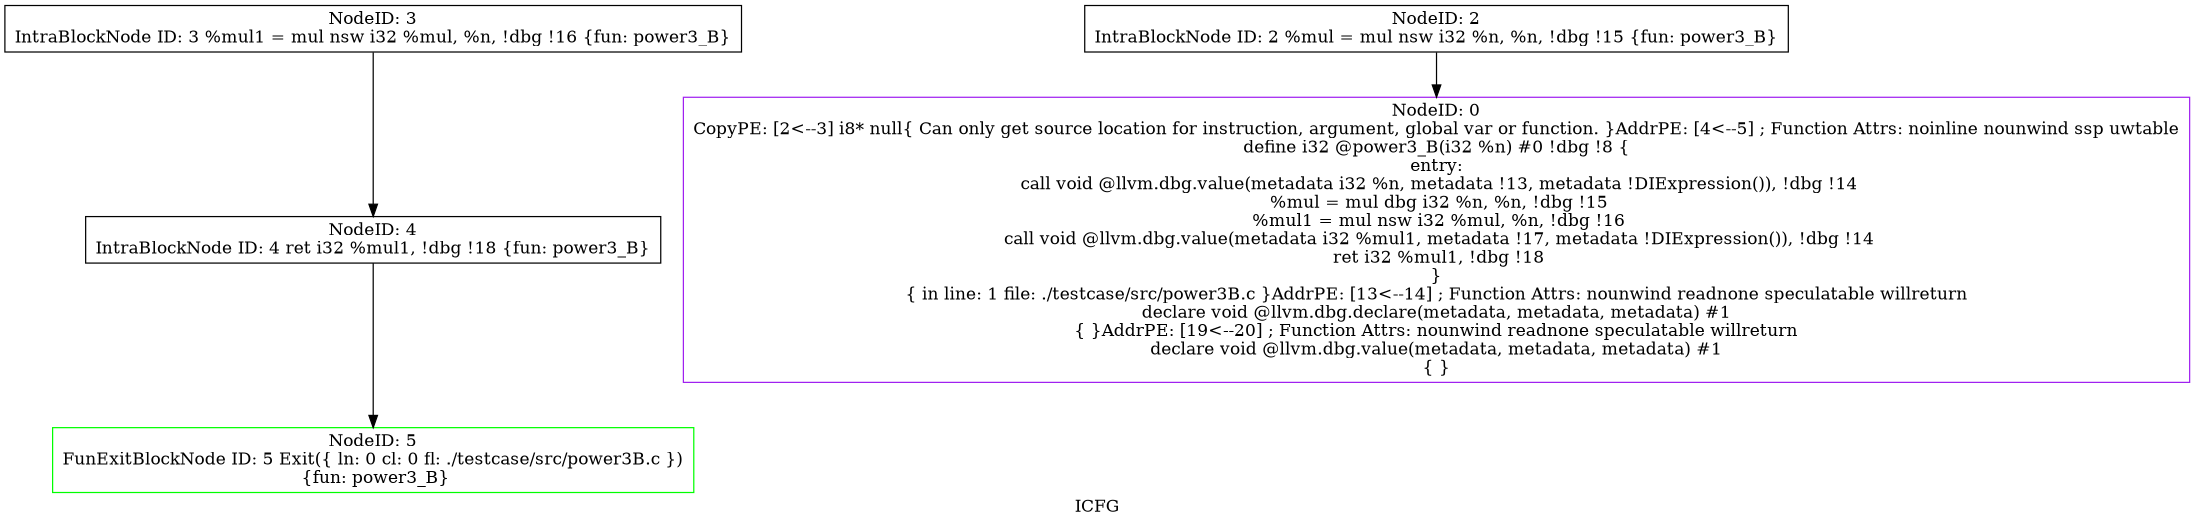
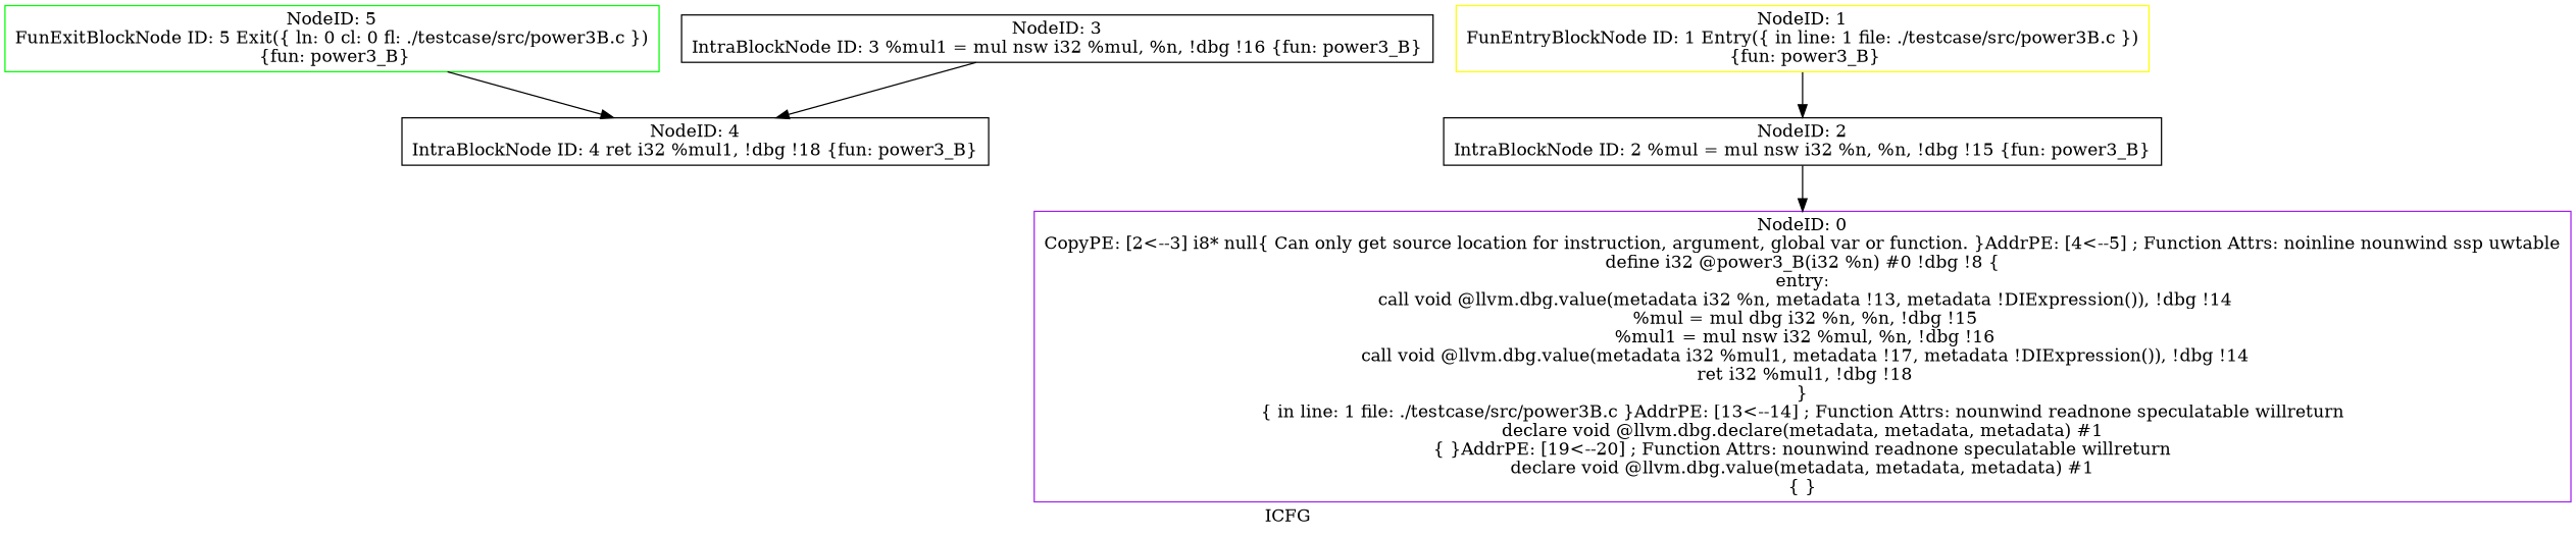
  digraph {
    label=ICFG
    node [color=black shape=record]
    edge [style=solid]
    n1 [color=green label="{NodeID: 5\nFunExitBlockNode ID: 5 Exit(\{ ln: 0  cl: 0  fl: ./testcase/src/power3B.c \})\n \{fun: power3_B\}}"]
    n2 [label="{NodeID: 4\nIntraBlockNode ID: 4   ret i32 %mul1, !dbg !18 \{fun: power3_B\}}"]
    n3 [label="{NodeID: 3\nIntraBlockNode ID: 3   %mul1 = mul nsw i32 %mul, %n, !dbg !16 \{fun: power3_B\}}"]
    n4 [label="{NodeID: 2\nIntraBlockNode ID: 2   %mul = mul nsw i32 %n, %n, !dbg !15 \{fun: power3_B\}}"]
    n5 [color=purple label="{NodeID: 0\nCopyPE: [2\<--3]  i8* null\{ Can only get source location for instruction, argument, global var or function. \}AddrPE: [4\<--5]  ; Function Attrs: noinline nounwind ssp uwtable\ndefine i32 @power3_B(i32 %n) #0 !dbg !8 \{\nentry:\n  call void @llvm.dbg.value(metadata i32 %n, metadata !13, metadata !DIExpression()), !dbg !14\n  %mul = mul dbg i32 %n, %n, !dbg !15\n  %mul1 = mul nsw i32 %mul, %n, !dbg !16\n  call void @llvm.dbg.value(metadata i32 %mul1, metadata !17, metadata !DIExpression()), !dbg !14\n  ret i32 %mul1, !dbg !18\n\}\n\{ in line: 1 file: ./testcase/src/power3B.c \}AddrPE: [13\<--14]  ; Function Attrs: nounwind readnone speculatable willreturn\ndeclare void @llvm.dbg.declare(metadata, metadata, metadata) #1\n\{  \}AddrPE: [19\<--20]  ; Function Attrs: nounwind readnone speculatable willreturn\ndeclare void @llvm.dbg.value(metadata, metadata, metadata) #1\n\{  \}}"]
-   n2 -> n1
+   n6 [color=yellow label="{NodeID: 1\nFunEntryBlockNode ID: 1 Entry(\{ in line: 1 file: ./testcase/src/power3B.c \})\n \{fun: power3_B\}}"]
+   n1 -> n2
    n3 -> n2
    n4 -> n5
+   n6 -> n4
  }
